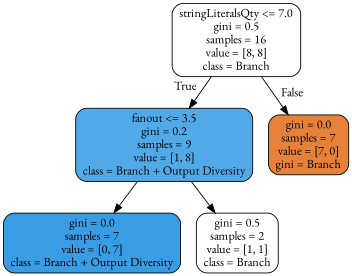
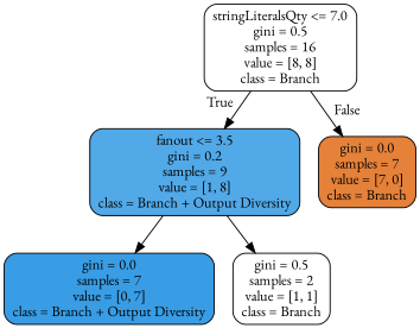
  digraph {
    fontname="EB Garamond"
    node [color=black fillcolor="#ffffff" fontname="EB Garamond" shape=box style="filled, rounded"]
    edge [fontname="EB Garamond"]
    n1 [label="stringLiteralsQty <= 7.0\ngini = 0.5\nsamples = 16\nvalue = [8, 8]\nclass = Branch"]
    n2 [fillcolor="#52a9e8" label="fanout <= 3.5\ngini = 0.2\nsamples = 9\nvalue = [1, 8]\nclass = Branch + Output Diversity"]
-   n3 [fillcolor="#e58139" label="gini = 0.0\nsamples = 7\nvalue = [7, 0]\ngini = Branch"]
+   n3 [fillcolor="#e58139" label="gini = 0.0\nsamples = 7\nvalue = [7, 0]\nclass = Branch"]
    n4 [fillcolor="#399de5" label="gini = 0.0\nsamples = 7\nvalue = [0, 7]\nclass = Branch + Output Diversity"]
    n5 [label="gini = 0.5\nsamples = 2\nvalue = [1, 1]\nclass = Branch"]
    n1 -> n2 [headlabel=True labelangle=45 labeldistance=2.5]
    n1 -> n3 [headlabel=False labelangle=-45 labeldistance=2.5]
    n2 -> n4
    n2 -> n5
  }
